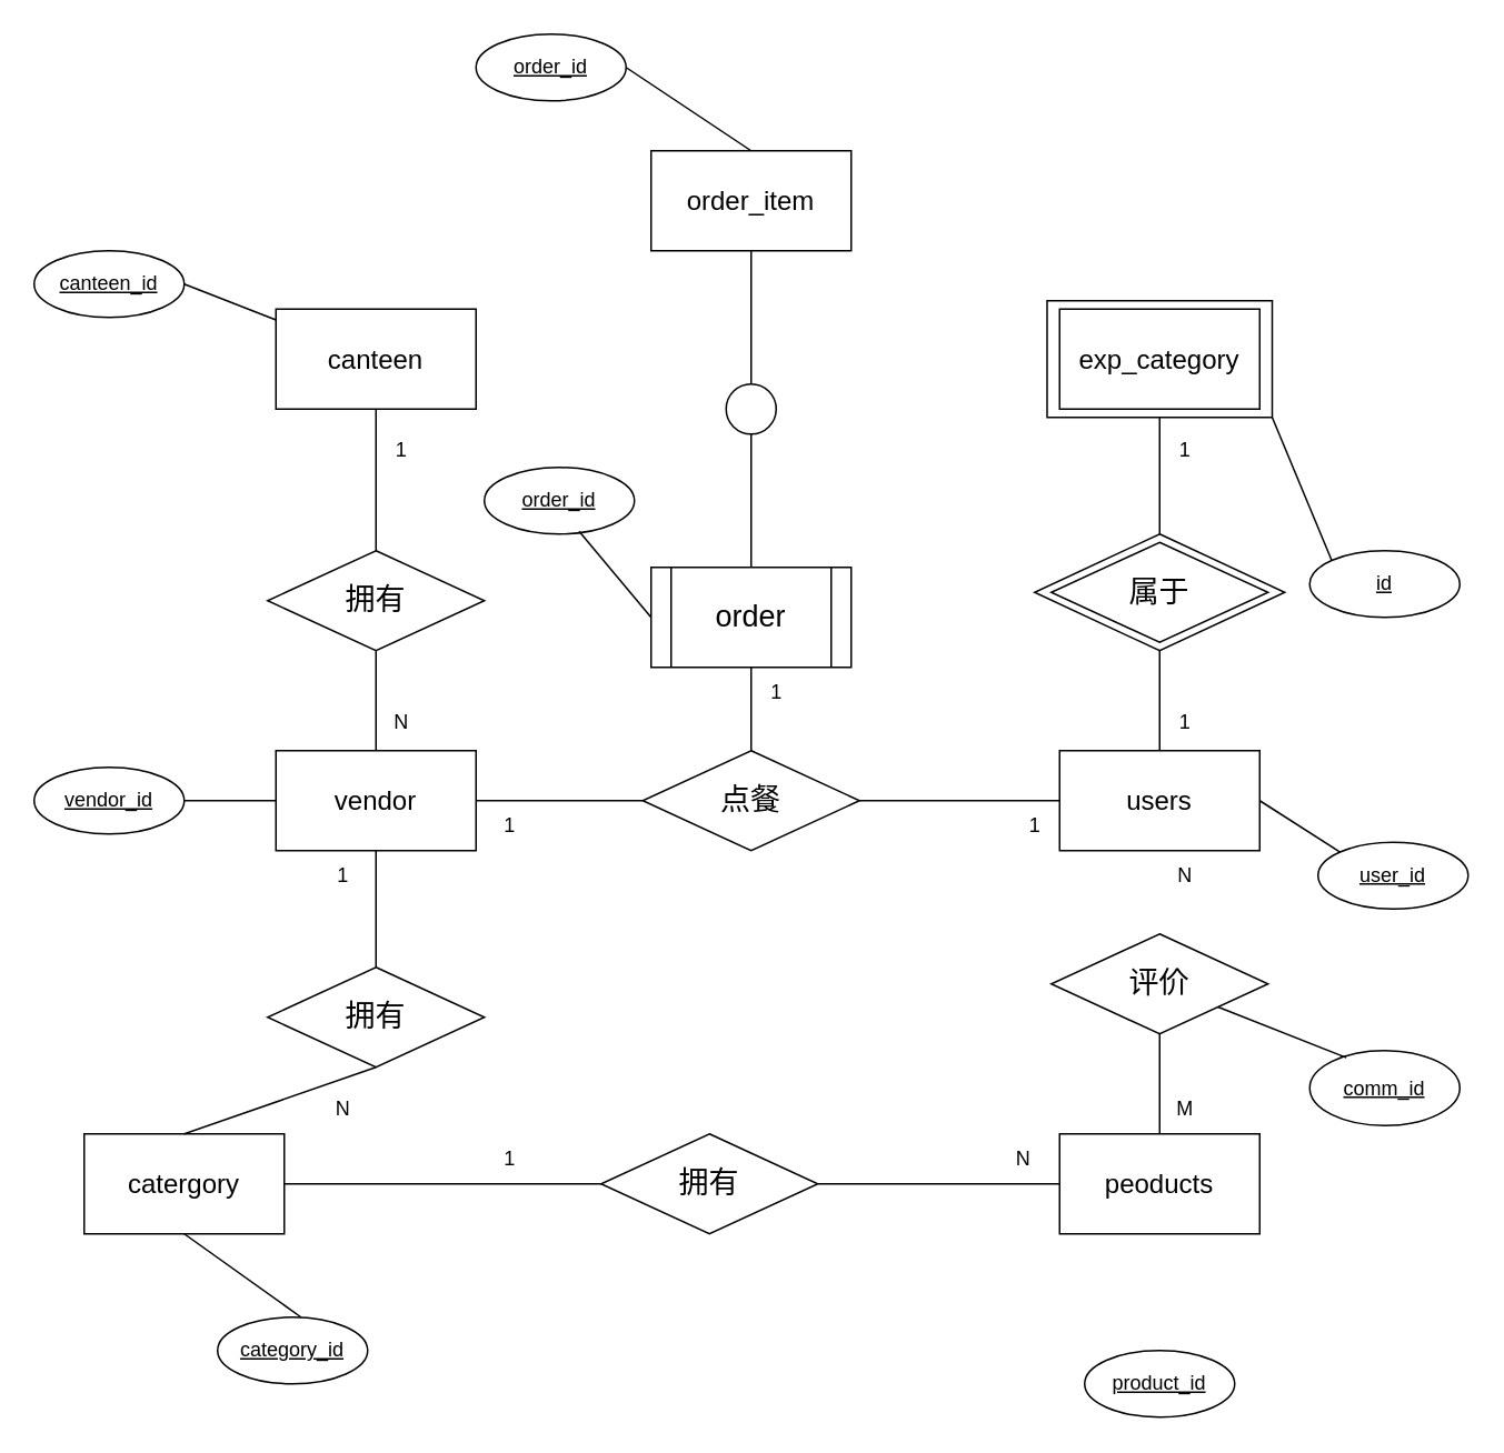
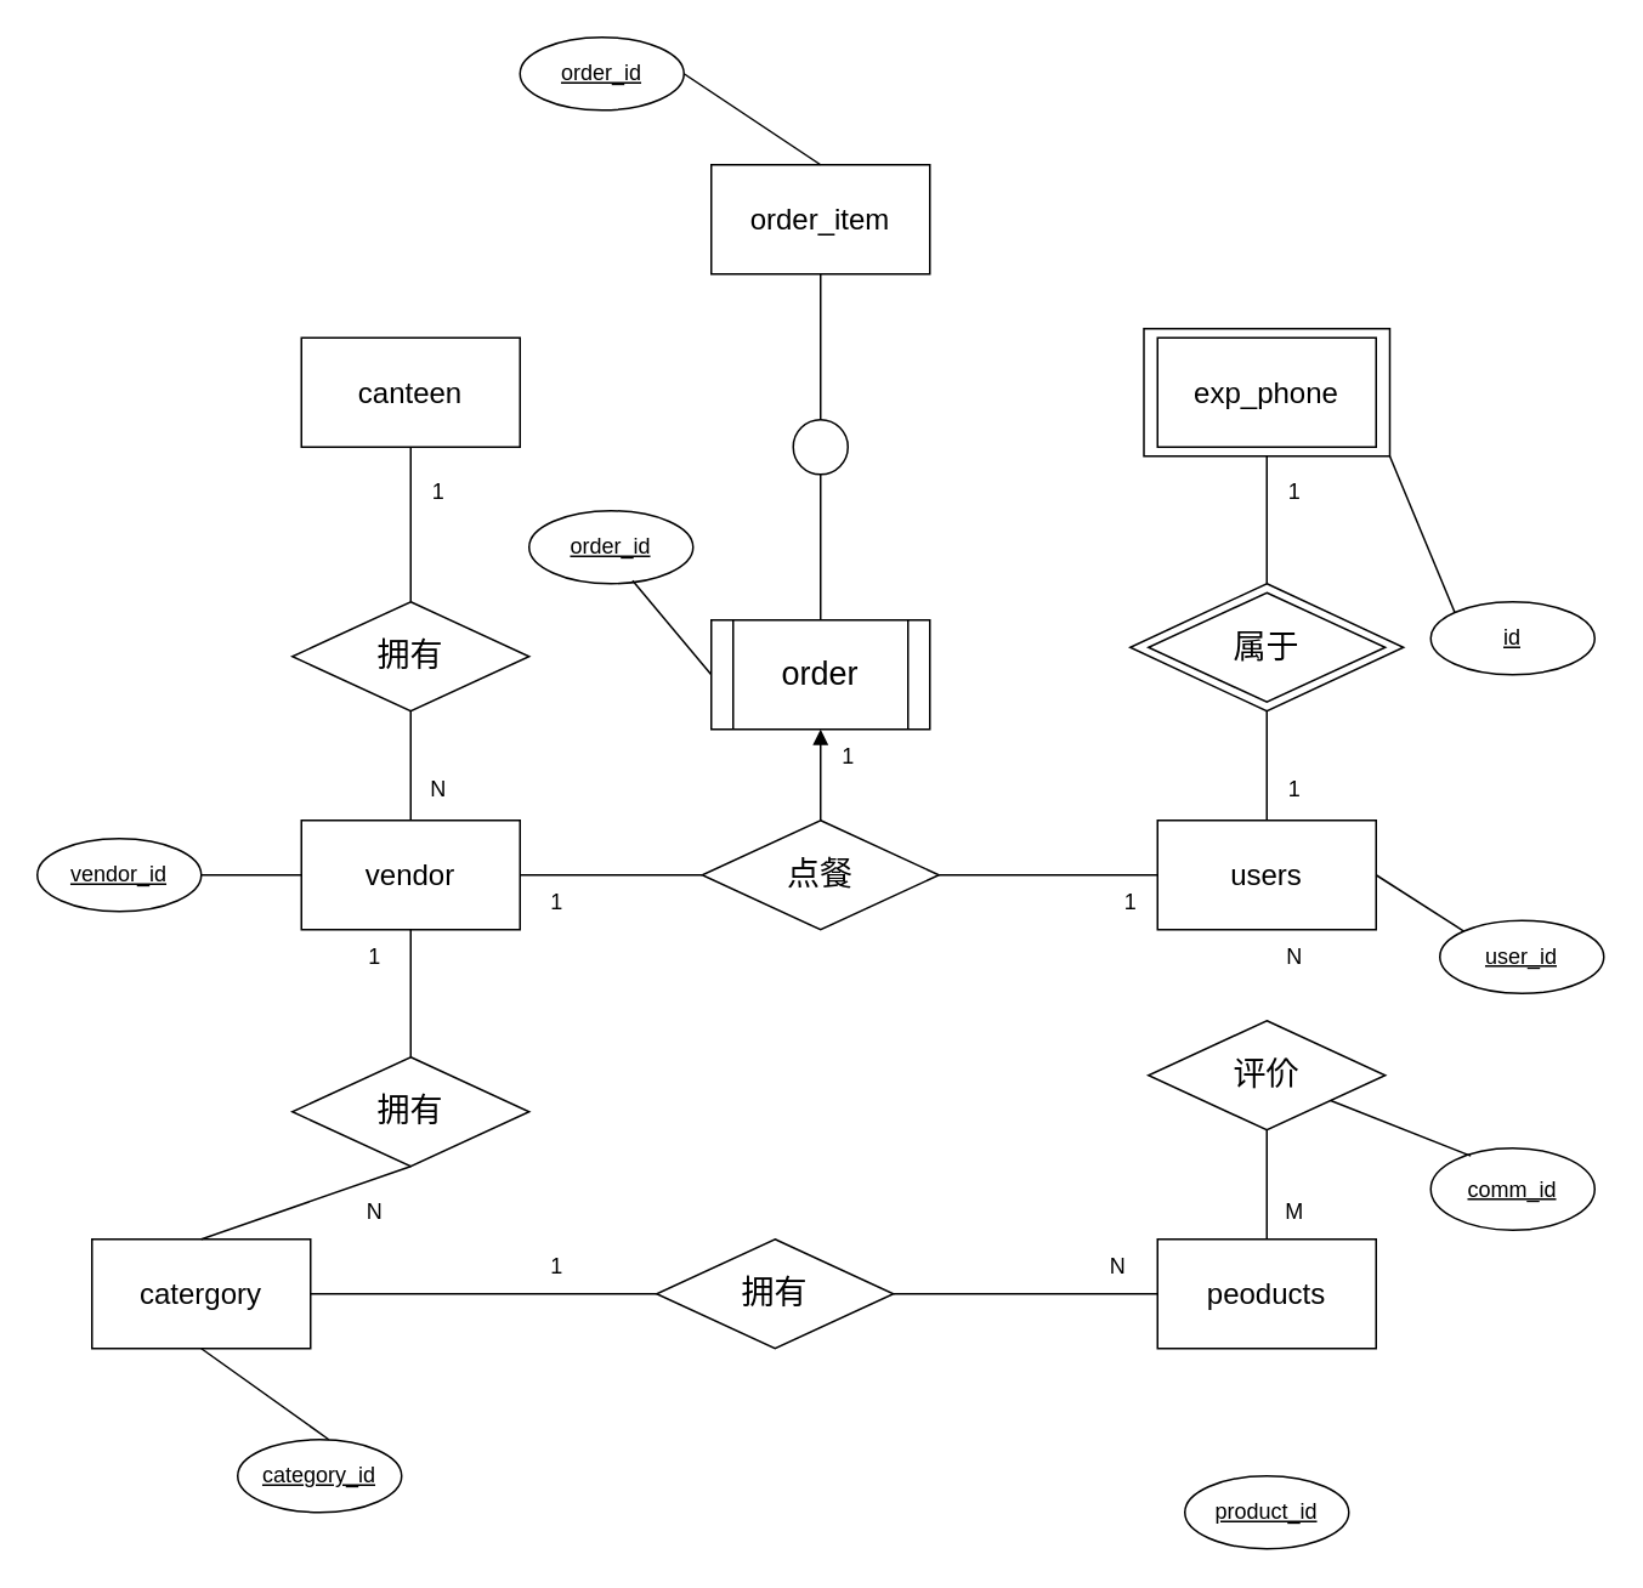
  <mxCell id="0" />
  <mxCell id="1" parent="0" />
  <mxCell id="2" value="&lt;font style=&quot;font-size: 16px;&quot;&gt;users&lt;/font&gt;" style="rounded=0;whiteSpace=wrap;html=1;" parent="1" vertex="1"><mxGeometry x="635" y="450" width="120" height="60" as="geometry" /></mxCell>
  <mxCell id="3" value="&lt;font style=&quot;font-size: 16px;&quot;&gt;canteen&lt;/font&gt;" style="rounded=0;whiteSpace=wrap;html=1;" parent="1" vertex="1"><mxGeometry x="165" y="185" width="120" height="60" as="geometry" /></mxCell>
  <mxCell id="4" value="&lt;font style=&quot;font-size: 16px;&quot;&gt;catergory&lt;/font&gt;" style="rounded=0;whiteSpace=wrap;html=1;" parent="1" vertex="1"><mxGeometry x="50" y="680" width="120" height="60" as="geometry" /></mxCell>
  <mxCell id="5" value="&lt;font style=&quot;font-size: 16px;&quot;&gt;peoducts&lt;/font&gt;" style="rounded=0;whiteSpace=wrap;html=1;" parent="1" vertex="1"><mxGeometry x="635" y="680" width="120" height="60" as="geometry" /></mxCell>
  <mxCell id="6" value="&lt;font style=&quot;font-size: 16px;&quot;&gt;vendor&lt;/font&gt;" style="rounded=0;whiteSpace=wrap;html=1;" parent="1" vertex="1"><mxGeometry x="165" y="450" width="120" height="60" as="geometry" /></mxCell>
  <mxCell id="7" value="&lt;font style=&quot;font-size: 18px;&quot;&gt;拥有&lt;/font&gt;" style="rhombus;whiteSpace=wrap;html=1;" parent="1" vertex="1"><mxGeometry x="160" y="330" width="130" height="60" as="geometry" /></mxCell>
  <mxCell id="8" value="" style="endArrow=none;html=1;rounded=0;exitX=0.5;exitY=0;exitDx=0;exitDy=0;entryX=0.5;entryY=1;entryDx=0;entryDy=0;" parent="1" source="7" target="3" edge="1"><mxGeometry width="50" height="50" relative="1" as="geometry"><mxPoint x="165" y="360" as="sourcePoint" /><mxPoint x="215" y="310" as="targetPoint" /></mxGeometry></mxCell>
  <mxCell id="9" value="" style="endArrow=none;html=1;rounded=0;entryX=0.5;entryY=1;entryDx=0;entryDy=0;exitX=0.5;exitY=0;exitDx=0;exitDy=0;" parent="1" source="6" target="7" edge="1"><mxGeometry width="50" height="50" relative="1" as="geometry"><mxPoint x="345" y="430" as="sourcePoint" /><mxPoint x="395" y="380" as="targetPoint" /></mxGeometry></mxCell>
  <mxCell id="10" value="1" style="text;html=1;align=center;verticalAlign=middle;resizable=0;points=[];autosize=1;strokeColor=none;fillColor=none;" parent="1" vertex="1"><mxGeometry x="225" y="255" width="30" height="30" as="geometry" /></mxCell>
  <mxCell id="11" value="N" style="text;html=1;align=center;verticalAlign=middle;resizable=0;points=[];autosize=1;strokeColor=none;fillColor=none;" parent="1" vertex="1"><mxGeometry x="225" y="418" width="30" height="30" as="geometry" /></mxCell>
  <mxCell id="12" value="&lt;font style=&quot;font-size: 18px;&quot;&gt;拥有&lt;/font&gt;" style="rhombus;whiteSpace=wrap;html=1;" parent="1" vertex="1"><mxGeometry x="160" y="580" width="130" height="60" as="geometry" /></mxCell>
  <mxCell id="13" value="&lt;font style=&quot;font-size: 18px;&quot;&gt;拥有&lt;/font&gt;" style="rhombus;whiteSpace=wrap;html=1;" parent="1" vertex="1"><mxGeometry x="360" y="680" width="130" height="60" as="geometry" /></mxCell>
  <mxCell id="14" value="" style="endArrow=none;html=1;rounded=0;entryX=0.5;entryY=1;entryDx=0;entryDy=0;exitX=0.5;exitY=0;exitDx=0;exitDy=0;" parent="1" source="5" target="24" edge="1"><mxGeometry width="50" height="50" relative="1" as="geometry"><mxPoint x="525" y="590" as="sourcePoint" /><mxPoint x="695" y="580" as="targetPoint" /></mxGeometry></mxCell>
  <mxCell id="15" value="" style="endArrow=none;html=1;rounded=0;entryX=0.5;entryY=1;entryDx=0;entryDy=0;exitX=0.5;exitY=0;exitDx=0;exitDy=0;" parent="1" source="12" target="6" edge="1"><mxGeometry width="50" height="50" relative="1" as="geometry"><mxPoint x="90" y="620" as="sourcePoint" /><mxPoint x="140" y="570" as="targetPoint" /></mxGeometry></mxCell>
  <mxCell id="16" value="" style="endArrow=none;html=1;rounded=0;entryX=0.5;entryY=1;entryDx=0;entryDy=0;exitX=0.5;exitY=0;exitDx=0;exitDy=0;" parent="1" source="4" target="12" edge="1"><mxGeometry width="50" height="50" relative="1" as="geometry"><mxPoint x="80" y="680" as="sourcePoint" /><mxPoint x="130" y="630" as="targetPoint" /></mxGeometry></mxCell>
  <mxCell id="17" value="" style="endArrow=none;html=1;rounded=0;entryX=0;entryY=0.5;entryDx=0;entryDy=0;exitX=1;exitY=0.5;exitDx=0;exitDy=0;" parent="1" source="4" target="13" edge="1"><mxGeometry width="50" height="50" relative="1" as="geometry"><mxPoint x="180" y="820" as="sourcePoint" /><mxPoint x="230" y="770" as="targetPoint" /></mxGeometry></mxCell>
  <mxCell id="18" value="" style="endArrow=none;html=1;rounded=0;entryX=0;entryY=0.5;entryDx=0;entryDy=0;exitX=1;exitY=0.5;exitDx=0;exitDy=0;" parent="1" source="13" target="5" edge="1"><mxGeometry width="50" height="50" relative="1" as="geometry"><mxPoint x="370" y="670" as="sourcePoint" /><mxPoint x="420" y="620" as="targetPoint" /></mxGeometry></mxCell>
  <mxCell id="19" value="1" style="text;html=1;align=center;verticalAlign=middle;resizable=0;points=[];autosize=1;strokeColor=none;fillColor=none;" parent="1" vertex="1"><mxGeometry x="190" y="510" width="30" height="30" as="geometry" /></mxCell>
  <mxCell id="20" value="N" style="text;html=1;align=center;verticalAlign=middle;resizable=0;points=[];autosize=1;strokeColor=none;fillColor=none;" parent="1" vertex="1"><mxGeometry x="190" y="650" width="30" height="30" as="geometry" /></mxCell>
  <mxCell id="21" value="N" style="text;html=1;align=center;verticalAlign=middle;resizable=0;points=[];autosize=1;strokeColor=none;fillColor=none;" parent="1" vertex="1"><mxGeometry x="597.5" y="680" width="30" height="30" as="geometry" /></mxCell>
  <mxCell id="22" value="1" style="text;html=1;align=center;verticalAlign=middle;resizable=0;points=[];autosize=1;strokeColor=none;fillColor=none;" parent="1" vertex="1"><mxGeometry x="290" y="680" width="30" height="30" as="geometry" /></mxCell>
  <mxCell id="23" value="M" style="text;html=1;align=center;verticalAlign=middle;resizable=0;points=[];autosize=1;strokeColor=none;fillColor=none;" parent="1" vertex="1"><mxGeometry x="695" y="650" width="30" height="30" as="geometry" /></mxCell>
  <mxCell id="24" value="&lt;span style=&quot;font-size: 18px;&quot;&gt;评价&lt;/span&gt;" style="rhombus;whiteSpace=wrap;html=1;" parent="1" vertex="1"><mxGeometry x="630" y="560" width="130" height="60" as="geometry" /></mxCell>
  <mxCell id="25" value="1" style="text;html=1;align=center;verticalAlign=middle;resizable=0;points=[];autosize=1;strokeColor=none;fillColor=none;" parent="1" vertex="1"><mxGeometry x="290" y="480" width="30" height="30" as="geometry" /></mxCell>
  <mxCell id="26" value="&lt;u&gt;comm_id&lt;/u&gt;" style="ellipse;whiteSpace=wrap;html=1;" parent="1" vertex="1"><mxGeometry x="785" y="630" width="90" height="45" as="geometry" /></mxCell>
  <mxCell id="27" value="" style="endArrow=none;html=1;rounded=0;entryX=0.244;entryY=0.095;entryDx=0;entryDy=0;entryPerimeter=0;" parent="1" source="24" target="26" edge="1"><mxGeometry width="50" height="50" relative="1" as="geometry"><mxPoint x="715" y="550" as="sourcePoint" /><mxPoint x="765" y="500" as="targetPoint" /></mxGeometry></mxCell>
  <mxCell id="28" value="&lt;u&gt;user_id&lt;/u&gt;" style="ellipse;whiteSpace=wrap;html=1;" parent="1" vertex="1"><mxGeometry x="790" y="505" width="90" height="40" as="geometry" /></mxCell>
- <mxCell id="29" value="&lt;u&gt;canteen_id&lt;/u&gt;" style="ellipse;whiteSpace=wrap;html=1;" parent="1" vertex="1"><mxGeometry x="20" y="150" width="90" height="40" as="geometry" /></mxCell>
- <mxCell id="30" value="" style="endArrow=none;html=1;rounded=0;entryX=1;entryY=0.5;entryDx=0;entryDy=0;" parent="1" source="3" target="29" edge="1"><mxGeometry width="50" height="50" relative="1" as="geometry"><mxPoint x="75" y="320" as="sourcePoint" /><mxPoint x="130" y="200" as="targetPoint" /></mxGeometry></mxCell>
  <mxCell id="31" value="&lt;u&gt;vendor_id&lt;/u&gt;" style="ellipse;whiteSpace=wrap;html=1;" parent="1" vertex="1"><mxGeometry x="20" y="460" width="90" height="40" as="geometry" /></mxCell>
  <mxCell id="32" value="" style="endArrow=none;html=1;rounded=0;entryX=0;entryY=0.5;entryDx=0;entryDy=0;exitX=1;exitY=0.5;exitDx=0;exitDy=0;" parent="1" source="31" target="6" edge="1"><mxGeometry width="50" height="50" relative="1" as="geometry"><mxPoint x="125" y="480" as="sourcePoint" /><mxPoint x="155" y="540" as="targetPoint" /></mxGeometry></mxCell>
  <mxCell id="33" value="&lt;u&gt;category_id&lt;/u&gt;" style="ellipse;whiteSpace=wrap;html=1;" parent="1" vertex="1"><mxGeometry x="130" y="790" width="90" height="40" as="geometry" /></mxCell>
  <mxCell id="34" value="" style="endArrow=none;html=1;rounded=0;entryX=0.5;entryY=1;entryDx=0;entryDy=0;exitX=0.556;exitY=0;exitDx=0;exitDy=0;exitPerimeter=0;" parent="1" source="33" target="4" edge="1"><mxGeometry width="50" height="50" relative="1" as="geometry"><mxPoint x="150" y="840" as="sourcePoint" /><mxPoint x="200" y="790" as="targetPoint" /></mxGeometry></mxCell>
  <mxCell id="35" value="&lt;u&gt;product_id&lt;/u&gt;" style="ellipse;whiteSpace=wrap;html=1;" parent="1" vertex="1"><mxGeometry x="650" y="810" width="90" height="40" as="geometry" /></mxCell>
  <mxCell id="36" value="" style="endArrow=none;html=1;rounded=0;entryX=0;entryY=0;entryDx=0;entryDy=0;exitX=1;exitY=0.5;exitDx=0;exitDy=0;" parent="1" source="2" target="28" edge="1"><mxGeometry width="50" height="50" relative="1" as="geometry"><mxPoint x="800" y="470" as="sourcePoint" /><mxPoint x="850" y="420" as="targetPoint" /></mxGeometry></mxCell>
  <mxCell id="37" value="&lt;font style=&quot;font-size: 18px;&quot;&gt;拥有&lt;/font&gt;" style="rhombus;whiteSpace=wrap;html=1;" parent="1" vertex="1"><mxGeometry x="620" y="320" width="150" height="70" as="geometry" /></mxCell>
  <mxCell id="38" value="&lt;font style=&quot;font-size: 18px;&quot;&gt;属于&lt;/font&gt;" style="rhombus;whiteSpace=wrap;html=1;" parent="1" vertex="1"><mxGeometry x="630" y="325" width="130" height="60" as="geometry" /></mxCell>
  <mxCell id="39" value="" style="rounded=0;whiteSpace=wrap;html=1;" parent="1" vertex="1"><mxGeometry x="627.5" y="180" width="135" height="70" as="geometry" /></mxCell>
- <mxCell id="40" value="&lt;span style=&quot;font-size: 16px;&quot;&gt;exp_category&lt;/span&gt;" style="rounded=0;whiteSpace=wrap;html=1;" parent="1" vertex="1"><mxGeometry x="635" y="185" width="120" height="60" as="geometry" /></mxCell>
+ <mxCell id="40" value="&lt;span style=&quot;font-size: 16px;&quot;&gt;exp_phone&lt;/span&gt;" style="rounded=0;whiteSpace=wrap;html=1;" parent="1" vertex="1"><mxGeometry x="635" y="185" width="120" height="60" as="geometry" /></mxCell>
  <mxCell id="41" value="" style="endArrow=none;html=1;rounded=0;exitX=0.5;exitY=0;exitDx=0;exitDy=0;entryX=0.5;entryY=1;entryDx=0;entryDy=0;" parent="1" source="2" target="37" edge="1"><mxGeometry width="50" height="50" relative="1" as="geometry"><mxPoint x="720" y="390" as="sourcePoint" /><mxPoint x="770" y="340" as="targetPoint" /></mxGeometry></mxCell>
  <mxCell id="42" value="" style="endArrow=none;html=1;rounded=0;exitX=0.5;exitY=0;exitDx=0;exitDy=0;entryX=0.5;entryY=1;entryDx=0;entryDy=0;" parent="1" source="37" target="39" edge="1"><mxGeometry width="50" height="50" relative="1" as="geometry"><mxPoint x="800" y="300" as="sourcePoint" /><mxPoint x="850" y="250" as="targetPoint" /></mxGeometry></mxCell>
  <mxCell id="43" value="&lt;u&gt;id&lt;/u&gt;" style="ellipse;whiteSpace=wrap;html=1;" parent="1" vertex="1"><mxGeometry x="785" y="330" width="90" height="40" as="geometry" /></mxCell>
  <mxCell id="44" value="" style="endArrow=none;html=1;rounded=0;entryX=0;entryY=0;entryDx=0;entryDy=0;exitX=1;exitY=1;exitDx=0;exitDy=0;" parent="1" source="39" target="43" edge="1"><mxGeometry width="50" height="50" relative="1" as="geometry"><mxPoint x="810" y="230" as="sourcePoint" /><mxPoint x="860" y="180" as="targetPoint" /></mxGeometry></mxCell>
  <mxCell id="45" value="1" style="text;html=1;align=center;verticalAlign=middle;resizable=0;points=[];autosize=1;strokeColor=none;fillColor=none;" parent="1" vertex="1"><mxGeometry x="695" y="418" width="30" height="30" as="geometry" /></mxCell>
  <mxCell id="46" value="1" style="text;html=1;align=center;verticalAlign=middle;resizable=0;points=[];autosize=1;strokeColor=none;fillColor=none;" parent="1" vertex="1"><mxGeometry x="695" y="255" width="30" height="30" as="geometry" /></mxCell>
  <mxCell id="47" value="&lt;font style=&quot;font-size: 16px;&quot;&gt;order_item&lt;/font&gt;" style="rounded=0;whiteSpace=wrap;html=1;" parent="1" vertex="1"><mxGeometry x="390" y="90" width="120" height="60" as="geometry" /></mxCell>
  <mxCell id="48" value="N" style="text;html=1;align=center;verticalAlign=middle;resizable=0;points=[];autosize=1;strokeColor=none;fillColor=none;" parent="1" vertex="1"><mxGeometry x="695" y="510" width="30" height="30" as="geometry" /></mxCell>
  <mxCell id="49" value="&lt;font style=&quot;font-size: 18px;&quot;&gt;点餐&lt;/font&gt;" style="rhombus;whiteSpace=wrap;html=1;" parent="1" vertex="1"><mxGeometry x="385" y="450" width="130" height="60" as="geometry" /></mxCell>
  <mxCell id="50" value="" style="endArrow=none;html=1;rounded=0;entryX=0;entryY=0.5;entryDx=0;entryDy=0;exitX=1;exitY=0.5;exitDx=0;exitDy=0;" parent="1" source="6" target="49" edge="1"><mxGeometry width="50" height="50" relative="1" as="geometry"><mxPoint x="350" y="640" as="sourcePoint" /><mxPoint x="400" y="590" as="targetPoint" /></mxGeometry></mxCell>
  <mxCell id="51" value="" style="endArrow=none;html=1;rounded=0;entryX=0;entryY=0.5;entryDx=0;entryDy=0;exitX=1;exitY=0.5;exitDx=0;exitDy=0;" parent="1" source="49" target="2" edge="1"><mxGeometry width="50" height="50" relative="1" as="geometry"><mxPoint x="480" y="640" as="sourcePoint" /><mxPoint x="530" y="590" as="targetPoint" /></mxGeometry></mxCell>
- <mxCell id="52" value="" style="endArrow=none;html=1;rounded=0;entryX=0.5;entryY=1;entryDx=0;entryDy=0;exitX=0.5;exitY=0;exitDx=0;exitDy=0;" parent="1" source="49" target="62" edge="1"><mxGeometry width="50" height="50" relative="1" as="geometry"><mxPoint x="350" y="610" as="sourcePoint" /><mxPoint x="450" y="400" as="targetPoint" /></mxGeometry></mxCell>
+ <mxCell id="52" value="" style="endArrow=block;html=1;rounded=0;entryX=0.5;entryY=1;entryDx=0;entryDy=0;exitX=0.5;exitY=0;exitDx=0;exitDy=0;" parent="1" source="49" target="62" edge="1"><mxGeometry width="50" height="50" relative="1" as="geometry"><mxPoint x="350" y="610" as="sourcePoint" /><mxPoint x="450" y="400" as="targetPoint" /></mxGeometry></mxCell>
  <mxCell id="53" value="" style="endArrow=none;html=1;rounded=0;exitX=0.5;exitY=0;exitDx=0;exitDy=0;entryX=0.5;entryY=1;entryDx=0;entryDy=0;" parent="1" source="62" target="61" edge="1"><mxGeometry width="50" height="50" relative="1" as="geometry"><mxPoint x="450" y="340" as="sourcePoint" /><mxPoint x="450" y="285" as="targetPoint" /></mxGeometry></mxCell>
  <mxCell id="54" value="" style="endArrow=none;html=1;rounded=0;entryX=0.5;entryY=0;entryDx=0;entryDy=0;exitX=0.5;exitY=1;exitDx=0;exitDy=0;" parent="1" source="47" target="61" edge="1"><mxGeometry width="50" height="50" relative="1" as="geometry"><mxPoint x="450" y="155" as="sourcePoint" /><mxPoint x="450" y="215" as="targetPoint" /></mxGeometry></mxCell>
  <mxCell id="55" value="1" style="text;html=1;align=center;verticalAlign=middle;resizable=0;points=[];autosize=1;strokeColor=none;fillColor=none;" parent="1" vertex="1"><mxGeometry x="605" y="480" width="30" height="30" as="geometry" /></mxCell>
  <mxCell id="56" value="1" style="text;html=1;align=center;verticalAlign=middle;resizable=0;points=[];autosize=1;strokeColor=none;fillColor=none;" parent="1" vertex="1"><mxGeometry x="450" y="400" width="30" height="30" as="geometry" /></mxCell>
  <mxCell id="57" value="&lt;u&gt;order_id&lt;/u&gt;" style="ellipse;whiteSpace=wrap;html=1;" parent="1" vertex="1"><mxGeometry x="285" y="20" width="90" height="40" as="geometry" /></mxCell>
  <mxCell id="58" value="" style="endArrow=none;html=1;rounded=0;entryX=0.5;entryY=0;entryDx=0;entryDy=0;exitX=1;exitY=0.5;exitDx=0;exitDy=0;" parent="1" source="57" target="47" edge="1"><mxGeometry width="50" height="50" relative="1" as="geometry"><mxPoint x="440" y="50" as="sourcePoint" /><mxPoint x="450" y="85" as="targetPoint" /></mxGeometry></mxCell>
  <mxCell id="59" value="&lt;u&gt;order_id&lt;/u&gt;" style="ellipse;whiteSpace=wrap;html=1;" parent="1" vertex="1"><mxGeometry x="290" y="280" width="90" height="40" as="geometry" /></mxCell>
  <mxCell id="60" value="" style="endArrow=none;html=1;rounded=0;entryX=0.631;entryY=0.959;entryDx=0;entryDy=0;entryPerimeter=0;exitX=0;exitY=0.5;exitDx=0;exitDy=0;" parent="1" source="62" target="59" edge="1"><mxGeometry width="50" height="50" relative="1" as="geometry"><mxPoint x="390" y="370" as="sourcePoint" /><mxPoint x="350" y="390" as="targetPoint" /></mxGeometry></mxCell>
  <mxCell id="61" value="" style="ellipse;whiteSpace=wrap;html=1;aspect=fixed;" parent="1" vertex="1"><mxGeometry x="435" y="230" width="30" height="30" as="geometry" /></mxCell>
  <mxCell id="62" value="&lt;font style=&quot;font-size: 18px;&quot;&gt;order&lt;/font&gt;" style="shape=process;whiteSpace=wrap;html=1;backgroundOutline=1;" parent="1" vertex="1"><mxGeometry x="390" y="340" width="120" height="60" as="geometry" /></mxCell>
